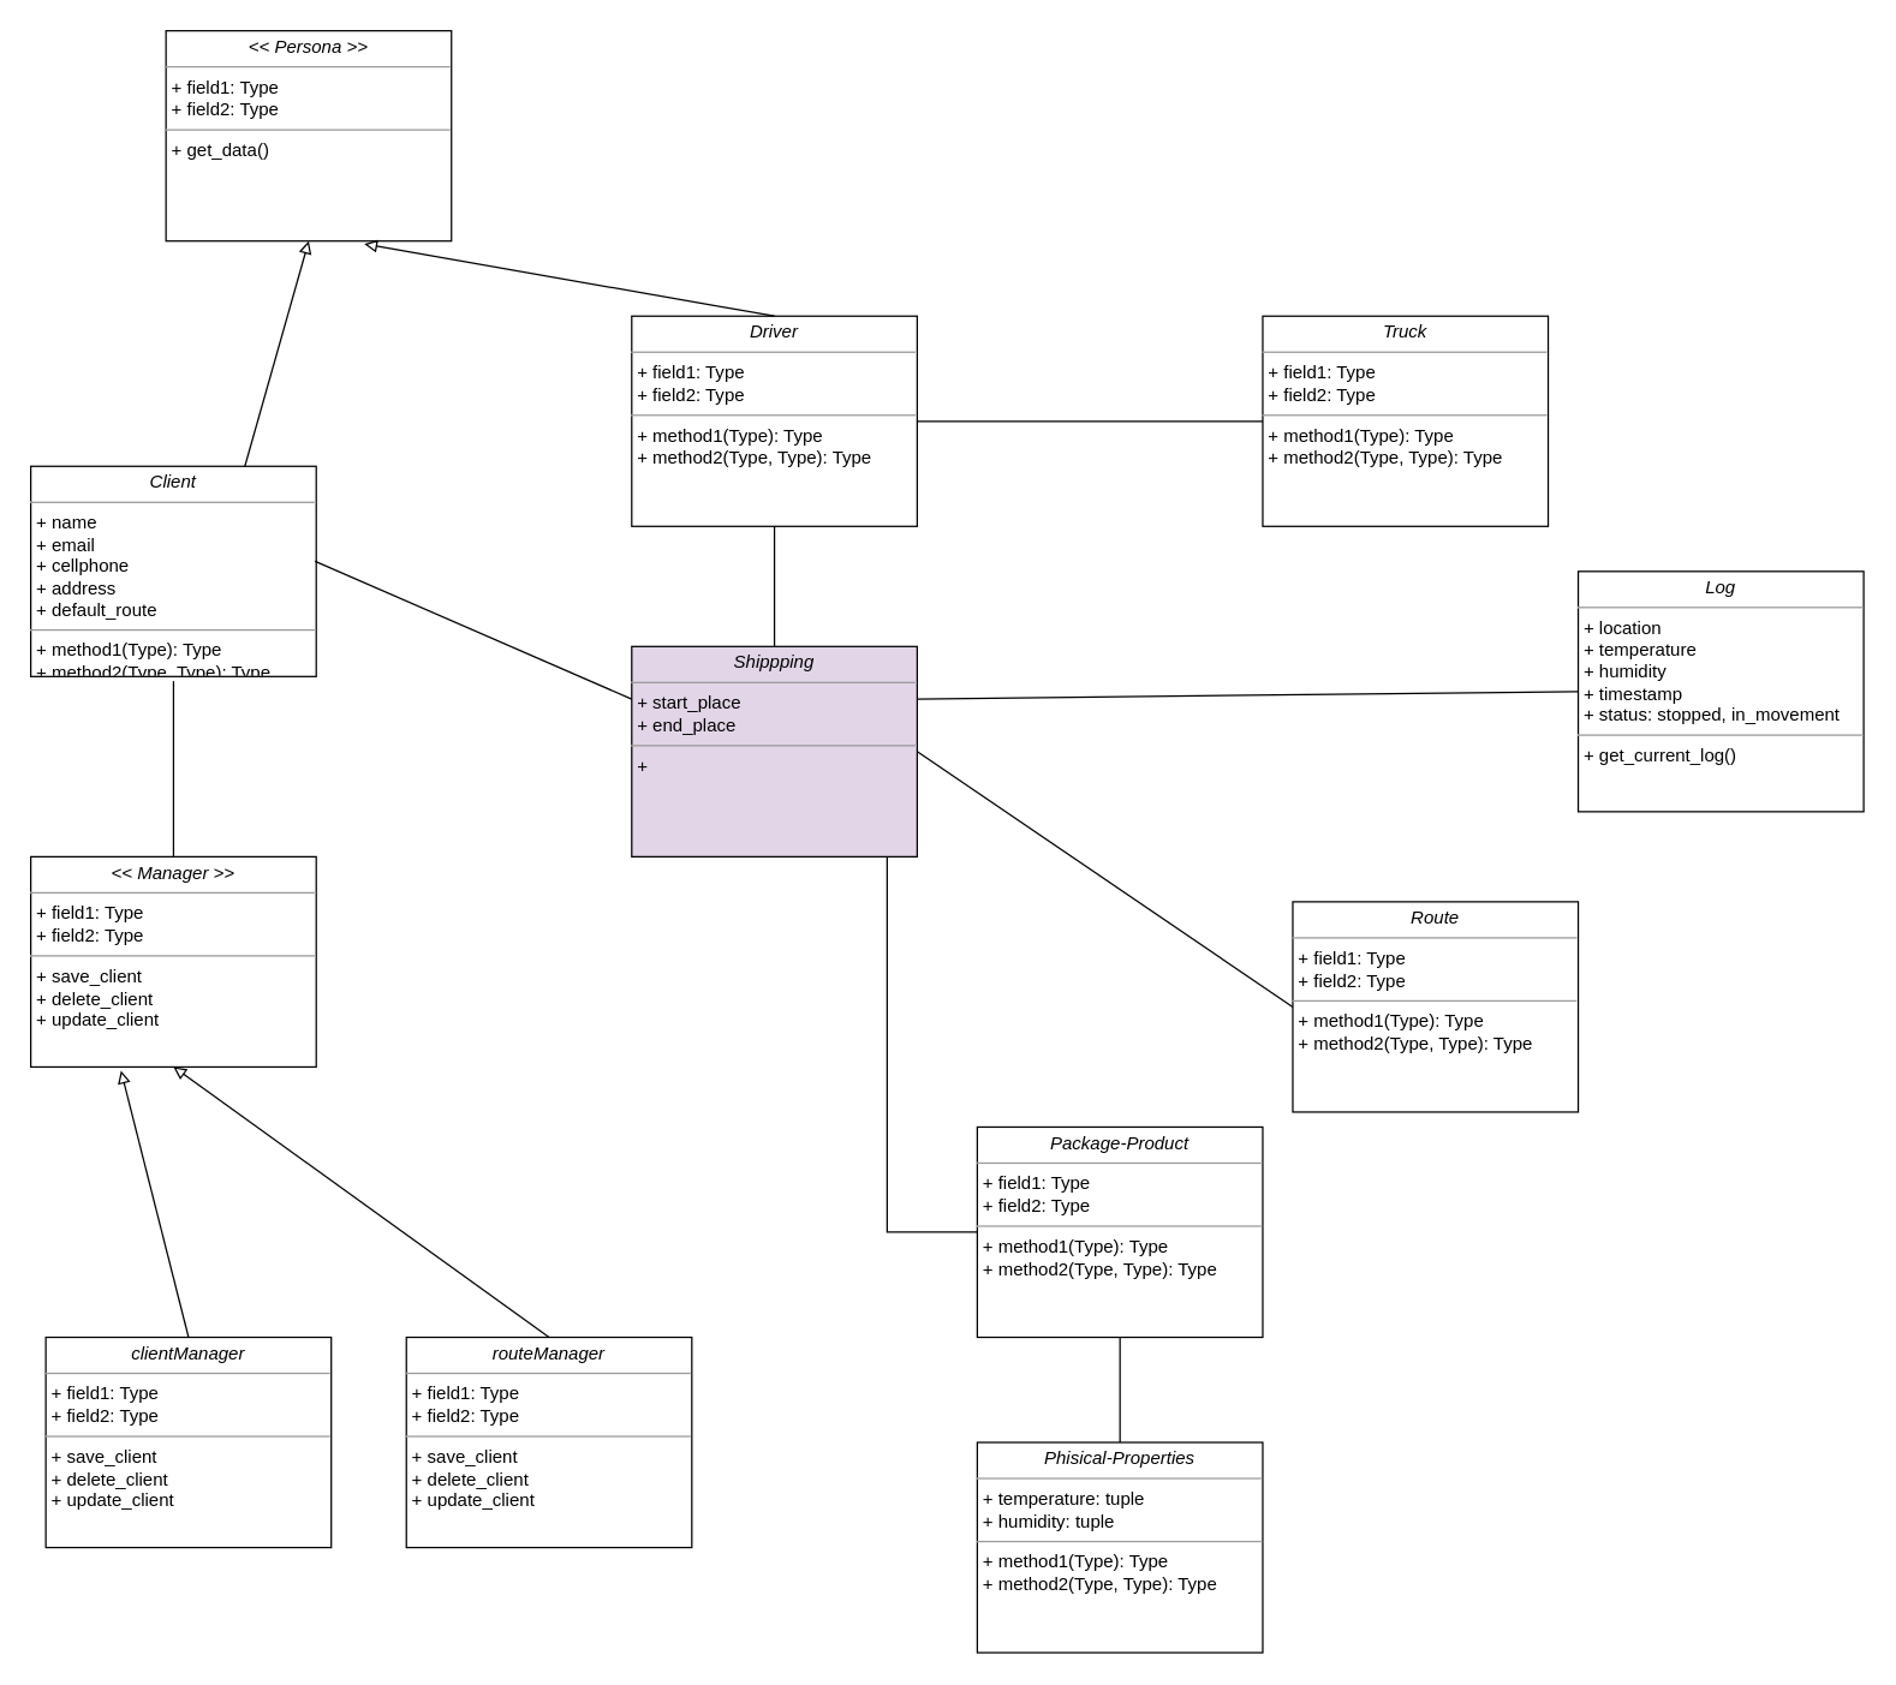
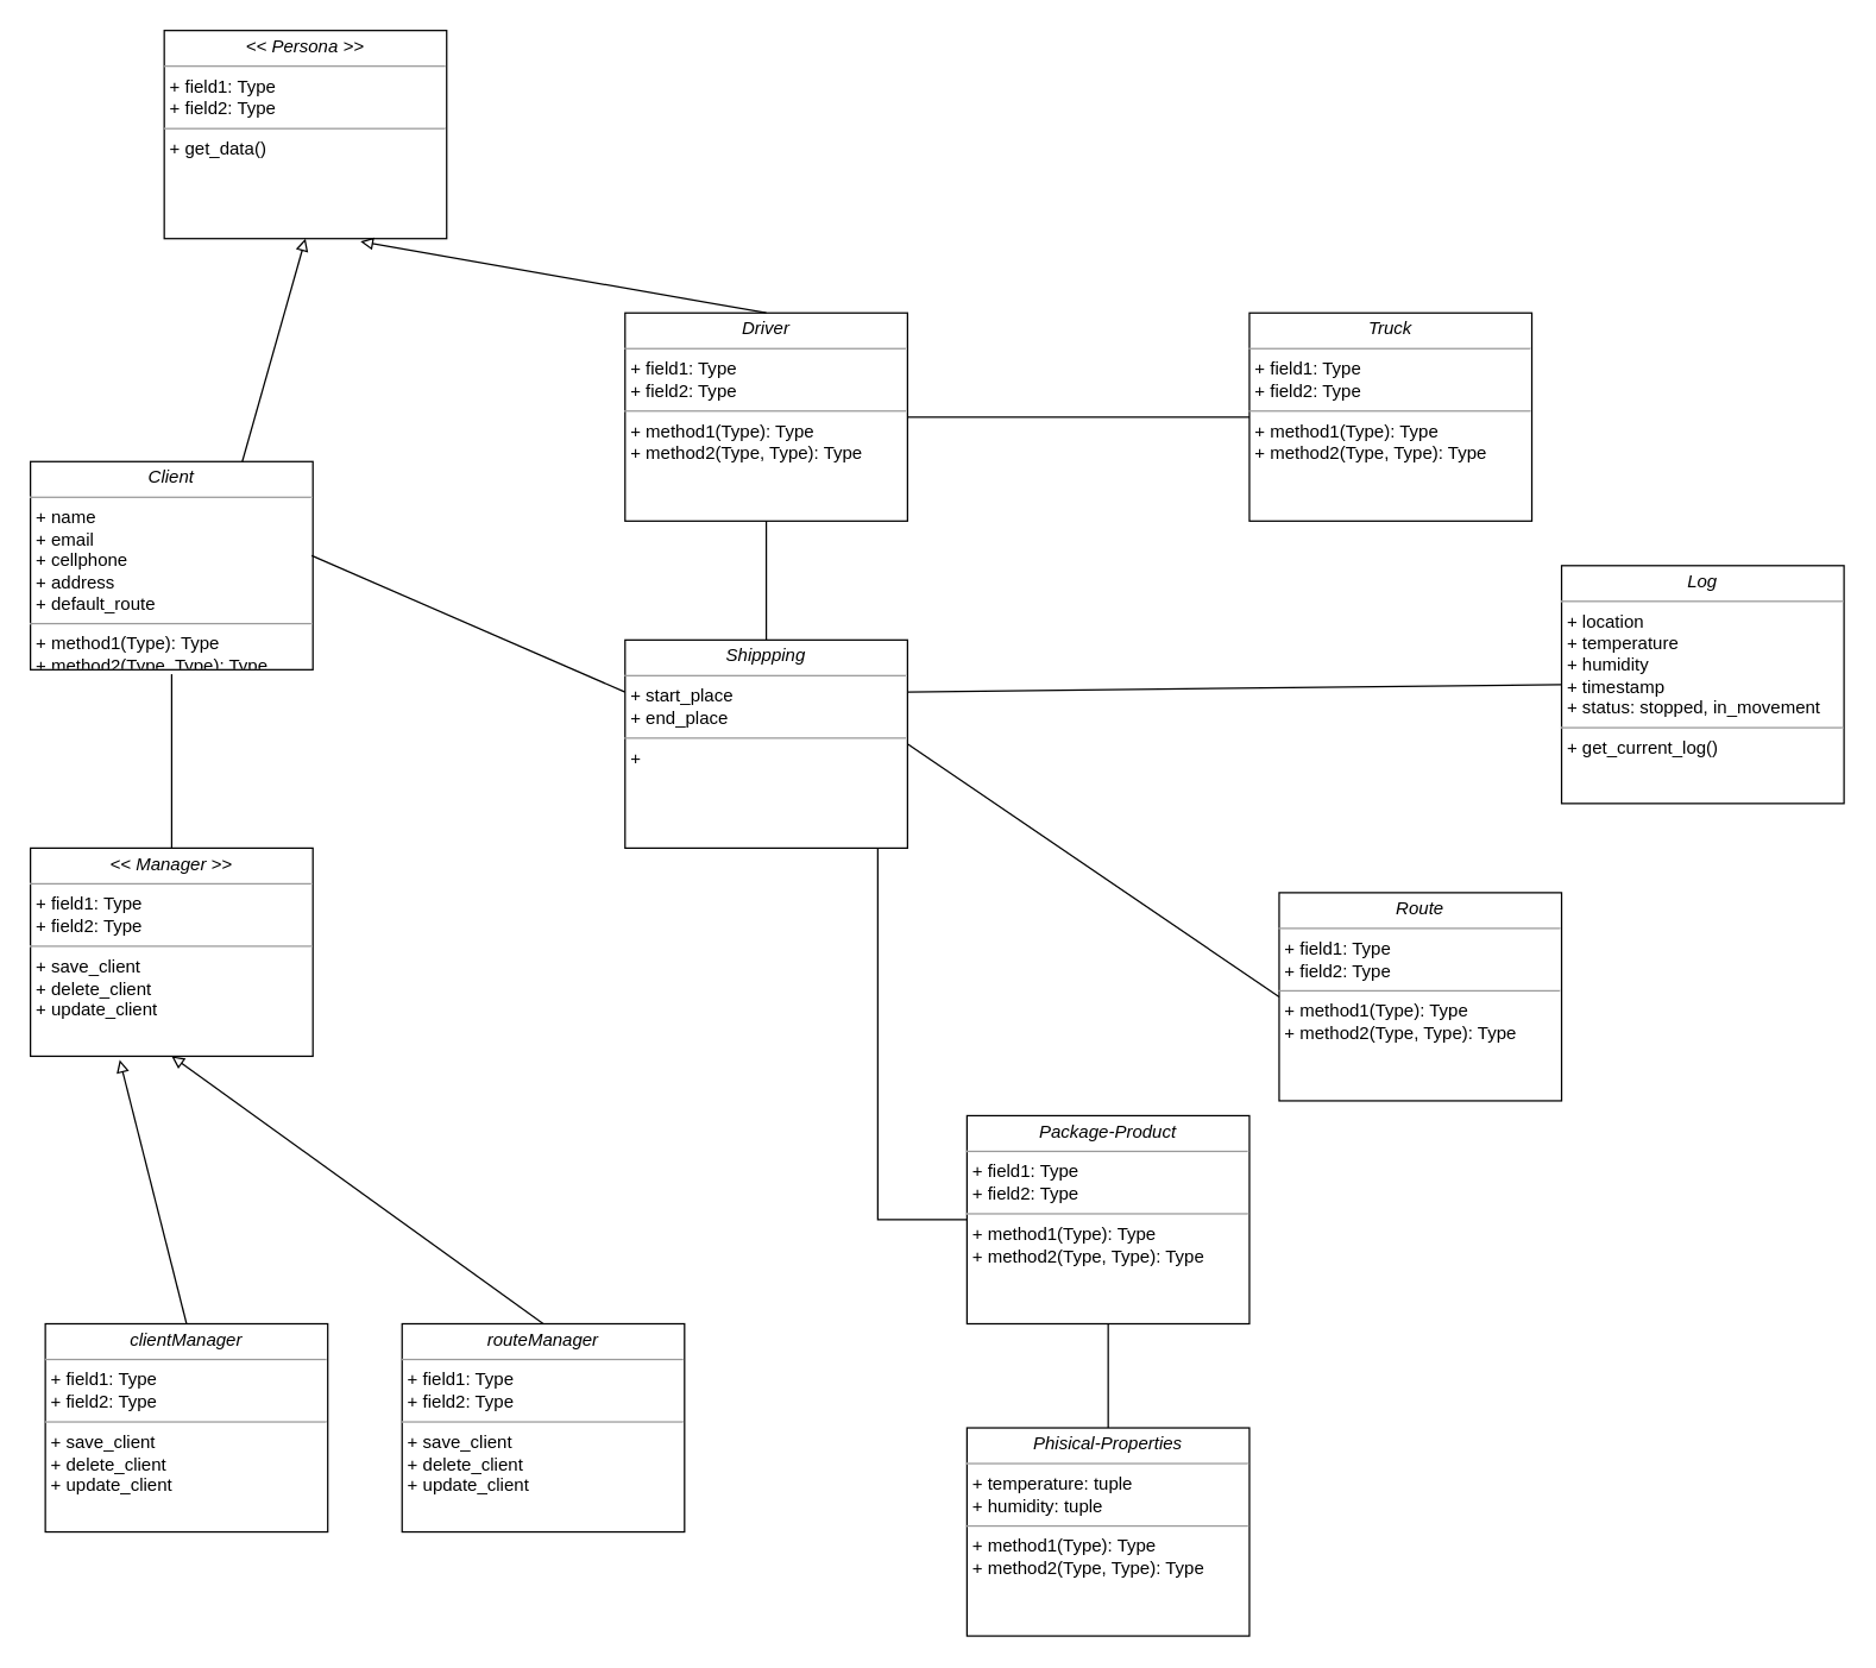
  <mxCell id="0" />
  <mxCell id="1" parent="0" />
  <mxCell id="2" value="&lt;p style=&quot;margin: 0px ; margin-top: 4px ; text-align: center&quot;&gt;&lt;i&gt;Log&lt;/i&gt;&lt;/p&gt;&lt;hr size=&quot;1&quot;&gt;&lt;p style=&quot;margin: 0px ; margin-left: 4px&quot;&gt;+ location&lt;br&gt;+ temperature&lt;/p&gt;&lt;p style=&quot;margin: 0px ; margin-left: 4px&quot;&gt;+ humidity&lt;/p&gt;&lt;p style=&quot;margin: 0px ; margin-left: 4px&quot;&gt;+ timestamp&lt;/p&gt;&lt;p style=&quot;margin: 0px ; margin-left: 4px&quot;&gt;+ status: stopped, in_movement&lt;/p&gt;&lt;hr size=&quot;1&quot;&gt;&lt;p style=&quot;margin: 0px ; margin-left: 4px&quot;&gt;+ get_current_log()&lt;/p&gt;" style="verticalAlign=top;align=left;overflow=fill;fontSize=12;fontFamily=Helvetica;html=1;rounded=0;shadow=0;comic=0;labelBackgroundColor=none;strokeWidth=1" parent="1" vertex="1"><mxGeometry x="1050" y="380" width="190" height="160" as="geometry" /></mxCell>
  <mxCell id="3" value="&lt;p style=&quot;margin: 0px ; margin-top: 4px ; text-align: center&quot;&gt;&lt;i&gt;&amp;lt;&amp;lt; Manager &amp;gt;&amp;gt;&lt;/i&gt;&lt;/p&gt;&lt;hr size=&quot;1&quot;&gt;&lt;p style=&quot;margin: 0px ; margin-left: 4px&quot;&gt;+ field1: Type&lt;br&gt;+ field2: Type&lt;/p&gt;&lt;hr size=&quot;1&quot;&gt;&lt;p style=&quot;margin: 0px ; margin-left: 4px&quot;&gt;+ save_client&lt;br&gt;+ delete_client&lt;/p&gt;&lt;p style=&quot;margin: 0px ; margin-left: 4px&quot;&gt;+ update_client&lt;/p&gt;" style="verticalAlign=top;align=left;overflow=fill;fontSize=12;fontFamily=Helvetica;html=1;rounded=0;shadow=0;comic=0;labelBackgroundColor=none;strokeWidth=1" parent="1" vertex="1"><mxGeometry x="20" y="570" width="190" height="140" as="geometry" /></mxCell>
  <mxCell id="4" value="&lt;p style=&quot;margin: 0px ; margin-top: 4px ; text-align: center&quot;&gt;&lt;i&gt;Driver&lt;/i&gt;&lt;/p&gt;&lt;hr size=&quot;1&quot;&gt;&lt;p style=&quot;margin: 0px ; margin-left: 4px&quot;&gt;+ field1: Type&lt;br&gt;+ field2: Type&lt;/p&gt;&lt;hr size=&quot;1&quot;&gt;&lt;p style=&quot;margin: 0px ; margin-left: 4px&quot;&gt;+ method1(Type): Type&lt;br&gt;+ method2(Type, Type): Type&lt;/p&gt;" style="verticalAlign=top;align=left;overflow=fill;fontSize=12;fontFamily=Helvetica;html=1;rounded=0;shadow=0;comic=0;labelBackgroundColor=none;strokeWidth=1" parent="1" vertex="1"><mxGeometry x="420" y="210" width="190" height="140" as="geometry" /></mxCell>
  <mxCell id="5" value="&lt;p style=&quot;margin: 0px ; margin-top: 4px ; text-align: center&quot;&gt;&lt;i&gt;Client&lt;/i&gt;&lt;/p&gt;&lt;hr size=&quot;1&quot;&gt;&lt;p style=&quot;margin: 0px ; margin-left: 4px&quot;&gt;+ name&lt;br&gt;+ email&lt;/p&gt;&lt;p style=&quot;margin: 0px ; margin-left: 4px&quot;&gt;+ cellphone&lt;/p&gt;&lt;p style=&quot;margin: 0px ; margin-left: 4px&quot;&gt;+ address&lt;/p&gt;&lt;p style=&quot;margin: 0px ; margin-left: 4px&quot;&gt;+ default_route&lt;/p&gt;&lt;hr size=&quot;1&quot;&gt;&lt;p style=&quot;margin: 0px ; margin-left: 4px&quot;&gt;+ method1(Type): Type&lt;br&gt;+ method2(Type, Type): Type&lt;/p&gt;" style="verticalAlign=top;align=left;overflow=fill;fontSize=12;fontFamily=Helvetica;html=1;rounded=0;shadow=0;comic=0;labelBackgroundColor=none;strokeWidth=1" parent="1" vertex="1"><mxGeometry x="20" y="310" width="190" height="140" as="geometry" /></mxCell>
  <mxCell id="6" value="&lt;p style=&quot;margin: 0px ; margin-top: 4px ; text-align: center&quot;&gt;&lt;i&gt;Route&lt;/i&gt;&lt;/p&gt;&lt;hr size=&quot;1&quot;&gt;&lt;p style=&quot;margin: 0px ; margin-left: 4px&quot;&gt;+ field1: Type&lt;br&gt;+ field2: Type&lt;/p&gt;&lt;hr size=&quot;1&quot;&gt;&lt;p style=&quot;margin: 0px ; margin-left: 4px&quot;&gt;+ method1(Type): Type&lt;br&gt;+ method2(Type, Type): Type&lt;/p&gt;" style="verticalAlign=top;align=left;overflow=fill;fontSize=12;fontFamily=Helvetica;html=1;rounded=0;shadow=0;comic=0;labelBackgroundColor=none;strokeWidth=1" parent="1" vertex="1"><mxGeometry x="860" y="600" width="190" height="140" as="geometry" /></mxCell>
  <mxCell id="7" value="&lt;p style=&quot;margin: 0px ; margin-top: 4px ; text-align: center&quot;&gt;&lt;i&gt;Truck&lt;/i&gt;&lt;/p&gt;&lt;hr size=&quot;1&quot;&gt;&lt;p style=&quot;margin: 0px ; margin-left: 4px&quot;&gt;+ field1: Type&lt;br&gt;+ field2: Type&lt;/p&gt;&lt;hr size=&quot;1&quot;&gt;&lt;p style=&quot;margin: 0px ; margin-left: 4px&quot;&gt;+ method1(Type): Type&lt;br&gt;+ method2(Type, Type): Type&lt;/p&gt;" style="verticalAlign=top;align=left;overflow=fill;fontSize=12;fontFamily=Helvetica;html=1;rounded=0;shadow=0;comic=0;labelBackgroundColor=none;strokeWidth=1" parent="1" vertex="1"><mxGeometry x="840" y="210" width="190" height="140" as="geometry" /></mxCell>
  <mxCell id="8" value="&lt;p style=&quot;margin: 0px ; margin-top: 4px ; text-align: center&quot;&gt;&lt;i&gt;Package-Product&lt;/i&gt;&lt;/p&gt;&lt;hr size=&quot;1&quot;&gt;&lt;p style=&quot;margin: 0px ; margin-left: 4px&quot;&gt;+ field1: Type&lt;br&gt;+ field2: Type&lt;/p&gt;&lt;hr size=&quot;1&quot;&gt;&lt;p style=&quot;margin: 0px ; margin-left: 4px&quot;&gt;+ method1(Type): Type&lt;br&gt;+ method2(Type, Type): Type&lt;/p&gt;" style="verticalAlign=top;align=left;overflow=fill;fontSize=12;fontFamily=Helvetica;html=1;rounded=0;shadow=0;comic=0;labelBackgroundColor=none;strokeWidth=1" parent="1" vertex="1"><mxGeometry x="650" y="750" width="190" height="140" as="geometry" /></mxCell>
  <mxCell id="9" style="edgeStyle=orthogonalEdgeStyle;rounded=0;orthogonalLoop=1;jettySize=auto;html=1;entryX=0;entryY=0.5;entryDx=0;entryDy=0;startArrow=none;startFill=0;endArrow=none;endFill=0;" parent="1" source="10" target="8" edge="1"><mxGeometry relative="1" as="geometry"><Array as="points"><mxPoint x="590" y="820" /></Array></mxGeometry></mxCell>
- <mxCell id="10" value="&lt;p style=&quot;margin: 0px ; margin-top: 4px ; text-align: center&quot;&gt;&lt;i&gt;Shippping&lt;/i&gt;&lt;/p&gt;&lt;hr size=&quot;1&quot;&gt;&lt;p style=&quot;margin: 0px ; margin-left: 4px&quot;&gt;+ start_place&lt;br&gt;+ end_place&lt;/p&gt;&lt;hr size=&quot;1&quot;&gt;&lt;p style=&quot;margin: 0px ; margin-left: 4px&quot;&gt;+&amp;nbsp;&lt;/p&gt;" style="verticalAlign=top;align=left;overflow=fill;fontSize=12;fontFamily=Helvetica;html=1;rounded=0;shadow=0;comic=0;labelBackgroundColor=none;strokeWidth=1;fillColor=#e1d5e7;" parent="1" vertex="1"><mxGeometry x="420" y="430" width="190" height="140" as="geometry" /></mxCell>
+ <mxCell id="10" value="&lt;p style=&quot;margin: 0px ; margin-top: 4px ; text-align: center&quot;&gt;&lt;i&gt;Shippping&lt;/i&gt;&lt;/p&gt;&lt;hr size=&quot;1&quot;&gt;&lt;p style=&quot;margin: 0px ; margin-left: 4px&quot;&gt;+ start_place&lt;br&gt;+ end_place&lt;/p&gt;&lt;hr size=&quot;1&quot;&gt;&lt;p style=&quot;margin: 0px ; margin-left: 4px&quot;&gt;+&amp;nbsp;&lt;/p&gt;" style="verticalAlign=top;align=left;overflow=fill;fontSize=12;fontFamily=Helvetica;html=1;rounded=0;shadow=0;comic=0;labelBackgroundColor=none;strokeWidth=1" parent="1" vertex="1"><mxGeometry x="420" y="430" width="190" height="140" as="geometry" /></mxCell>
  <mxCell id="11" value="&lt;p style=&quot;margin: 0px ; margin-top: 4px ; text-align: center&quot;&gt;&lt;i&gt;clientManager&lt;/i&gt;&lt;/p&gt;&lt;hr size=&quot;1&quot;&gt;&lt;p style=&quot;margin: 0px ; margin-left: 4px&quot;&gt;+ field1: Type&lt;br&gt;+ field2: Type&lt;/p&gt;&lt;hr size=&quot;1&quot;&gt;&lt;p style=&quot;margin: 0px ; margin-left: 4px&quot;&gt;+ save_client&lt;br&gt;+ delete_client&lt;/p&gt;&lt;p style=&quot;margin: 0px ; margin-left: 4px&quot;&gt;+ update_client&lt;/p&gt;" style="verticalAlign=top;align=left;overflow=fill;fontSize=12;fontFamily=Helvetica;html=1;rounded=0;shadow=0;comic=0;labelBackgroundColor=none;strokeWidth=1" parent="1" vertex="1"><mxGeometry x="30" y="890" width="190" height="140" as="geometry" /></mxCell>
  <mxCell id="12" value="" style="endArrow=block;html=1;endFill=0;exitX=0.5;exitY=0;exitDx=0;exitDy=0;entryX=0.316;entryY=1.018;entryDx=0;entryDy=0;entryPerimeter=0;" parent="1" source="11" target="3" edge="1"><mxGeometry width="50" height="50" relative="1" as="geometry"><mxPoint x="140" y="760" as="sourcePoint" /><mxPoint x="260" y="790" as="targetPoint" /></mxGeometry></mxCell>
  <mxCell id="13" value="&lt;p style=&quot;margin: 0px ; margin-top: 4px ; text-align: center&quot;&gt;&lt;i&gt;routeManager&lt;/i&gt;&lt;/p&gt;&lt;hr size=&quot;1&quot;&gt;&lt;p style=&quot;margin: 0px ; margin-left: 4px&quot;&gt;+ field1: Type&lt;br&gt;+ field2: Type&lt;/p&gt;&lt;hr size=&quot;1&quot;&gt;&lt;p style=&quot;margin: 0px ; margin-left: 4px&quot;&gt;+ save_client&lt;br&gt;+ delete_client&lt;/p&gt;&lt;p style=&quot;margin: 0px ; margin-left: 4px&quot;&gt;+ update_client&lt;/p&gt;" style="verticalAlign=top;align=left;overflow=fill;fontSize=12;fontFamily=Helvetica;html=1;rounded=0;shadow=0;comic=0;labelBackgroundColor=none;strokeWidth=1" parent="1" vertex="1"><mxGeometry x="270" y="890" width="190" height="140" as="geometry" /></mxCell>
  <mxCell id="14" value="" style="endArrow=block;html=1;entryX=0.5;entryY=1;entryDx=0;entryDy=0;endFill=0;exitX=0.5;exitY=0;exitDx=0;exitDy=0;" parent="1" source="13" target="3" edge="1"><mxGeometry width="50" height="50" relative="1" as="geometry"><mxPoint x="165" y="740" as="sourcePoint" /><mxPoint x="310" y="730" as="targetPoint" /></mxGeometry></mxCell>
  <mxCell id="15" value="" style="endArrow=none;html=1;exitX=0.5;exitY=0;exitDx=0;exitDy=0;" parent="1" source="3" edge="1"><mxGeometry width="50" height="50" relative="1" as="geometry"><mxPoint x="380" y="650" as="sourcePoint" /><mxPoint x="115" y="453" as="targetPoint" /></mxGeometry></mxCell>
  <mxCell id="16" value="&lt;p style=&quot;margin: 0px ; margin-top: 4px ; text-align: center&quot;&gt;&lt;i&gt;&amp;lt;&amp;lt; Persona &amp;gt;&amp;gt;&lt;/i&gt;&lt;/p&gt;&lt;hr size=&quot;1&quot;&gt;&lt;p style=&quot;margin: 0px ; margin-left: 4px&quot;&gt;+ field1: Type&lt;br&gt;+ field2: Type&lt;/p&gt;&lt;hr size=&quot;1&quot;&gt;&lt;p style=&quot;margin: 0px ; margin-left: 4px&quot;&gt;+ get_data()&lt;/p&gt;" style="verticalAlign=top;align=left;overflow=fill;fontSize=12;fontFamily=Helvetica;html=1;rounded=0;shadow=0;comic=0;labelBackgroundColor=none;strokeWidth=1" parent="1" vertex="1"><mxGeometry x="110" y="20" width="190" height="140" as="geometry" /></mxCell>
  <mxCell id="17" value="" style="endArrow=block;html=1;entryX=0.5;entryY=1;entryDx=0;entryDy=0;exitX=0.75;exitY=0;exitDx=0;exitDy=0;endFill=0;" parent="1" source="5" target="16" edge="1"><mxGeometry width="50" height="50" relative="1" as="geometry"><mxPoint x="380" y="490" as="sourcePoint" /><mxPoint x="430" y="440" as="targetPoint" /></mxGeometry></mxCell>
  <mxCell id="18" value="" style="endArrow=block;html=1;exitX=0.5;exitY=0;exitDx=0;exitDy=0;endFill=0;entryX=0.695;entryY=1.014;entryDx=0;entryDy=0;entryPerimeter=0;" parent="1" source="4" target="16" edge="1"><mxGeometry width="50" height="50" relative="1" as="geometry"><mxPoint x="192.5" y="360" as="sourcePoint" /><mxPoint x="280" y="201" as="targetPoint" /></mxGeometry></mxCell>
  <mxCell id="19" value="" style="endArrow=none;html=1;entryX=0.996;entryY=0.452;entryDx=0;entryDy=0;entryPerimeter=0;exitX=0;exitY=0.25;exitDx=0;exitDy=0;" parent="1" source="10" target="5" edge="1"><mxGeometry width="50" height="50" relative="1" as="geometry"><mxPoint x="490" y="570" as="sourcePoint" /><mxPoint x="540" y="520" as="targetPoint" /></mxGeometry></mxCell>
  <mxCell id="20" value="" style="endArrow=none;html=1;entryX=0;entryY=0.5;entryDx=0;entryDy=0;exitX=1;exitY=0.5;exitDx=0;exitDy=0;" parent="1" source="10" target="6" edge="1"><mxGeometry width="50" height="50" relative="1" as="geometry"><mxPoint x="490" y="570" as="sourcePoint" /><mxPoint x="540" y="520" as="targetPoint" /></mxGeometry></mxCell>
  <mxCell id="21" value="&lt;p style=&quot;margin: 0px ; margin-top: 4px ; text-align: center&quot;&gt;&lt;i&gt;Phisical-Properties&lt;/i&gt;&lt;/p&gt;&lt;hr size=&quot;1&quot;&gt;&lt;p style=&quot;margin: 0px ; margin-left: 4px&quot;&gt;+ temperature: tuple&lt;br&gt;&lt;/p&gt;&lt;p style=&quot;margin: 0px ; margin-left: 4px&quot;&gt;+ humidity: tuple&lt;/p&gt;&lt;hr size=&quot;1&quot;&gt;&lt;p style=&quot;margin: 0px ; margin-left: 4px&quot;&gt;+ method1(Type): Type&lt;br&gt;+ method2(Type, Type): Type&lt;/p&gt;" style="verticalAlign=top;align=left;overflow=fill;fontSize=12;fontFamily=Helvetica;html=1;rounded=0;shadow=0;comic=0;labelBackgroundColor=none;strokeWidth=1" parent="1" vertex="1"><mxGeometry x="650" y="960" width="190" height="140" as="geometry" /></mxCell>
  <mxCell id="22" value="" style="endArrow=none;html=1;entryX=0.5;entryY=1;entryDx=0;entryDy=0;exitX=0.5;exitY=0;exitDx=0;exitDy=0;" parent="1" source="21" target="8" edge="1"><mxGeometry width="50" height="50" relative="1" as="geometry"><mxPoint x="490" y="910" as="sourcePoint" /><mxPoint x="540" y="860" as="targetPoint" /></mxGeometry></mxCell>
  <mxCell id="23" value="" style="endArrow=none;html=1;exitX=1;exitY=0.5;exitDx=0;exitDy=0;entryX=0;entryY=0.5;entryDx=0;entryDy=0;" parent="1" source="4" edge="1" target="7"><mxGeometry width="50" height="50" relative="1" as="geometry"><mxPoint x="460" y="500" as="sourcePoint" /><mxPoint x="837" y="268" as="targetPoint" /></mxGeometry></mxCell>
  <mxCell id="24" value="" style="endArrow=none;html=1;entryX=0.5;entryY=1;entryDx=0;entryDy=0;exitX=0.5;exitY=0;exitDx=0;exitDy=0;" parent="1" source="10" target="4" edge="1"><mxGeometry width="50" height="50" relative="1" as="geometry"><mxPoint x="650" y="270" as="sourcePoint" /><mxPoint x="846.96" y="277.98" as="targetPoint" /></mxGeometry></mxCell>
  <mxCell id="25" value="" style="endArrow=none;html=1;entryX=0;entryY=0.5;entryDx=0;entryDy=0;exitX=1;exitY=0.25;exitDx=0;exitDy=0;" parent="1" source="10" target="2" edge="1"><mxGeometry width="50" height="50" relative="1" as="geometry"><mxPoint x="630" y="600" as="sourcePoint" /><mxPoint x="680" y="550" as="targetPoint" /></mxGeometry></mxCell>
